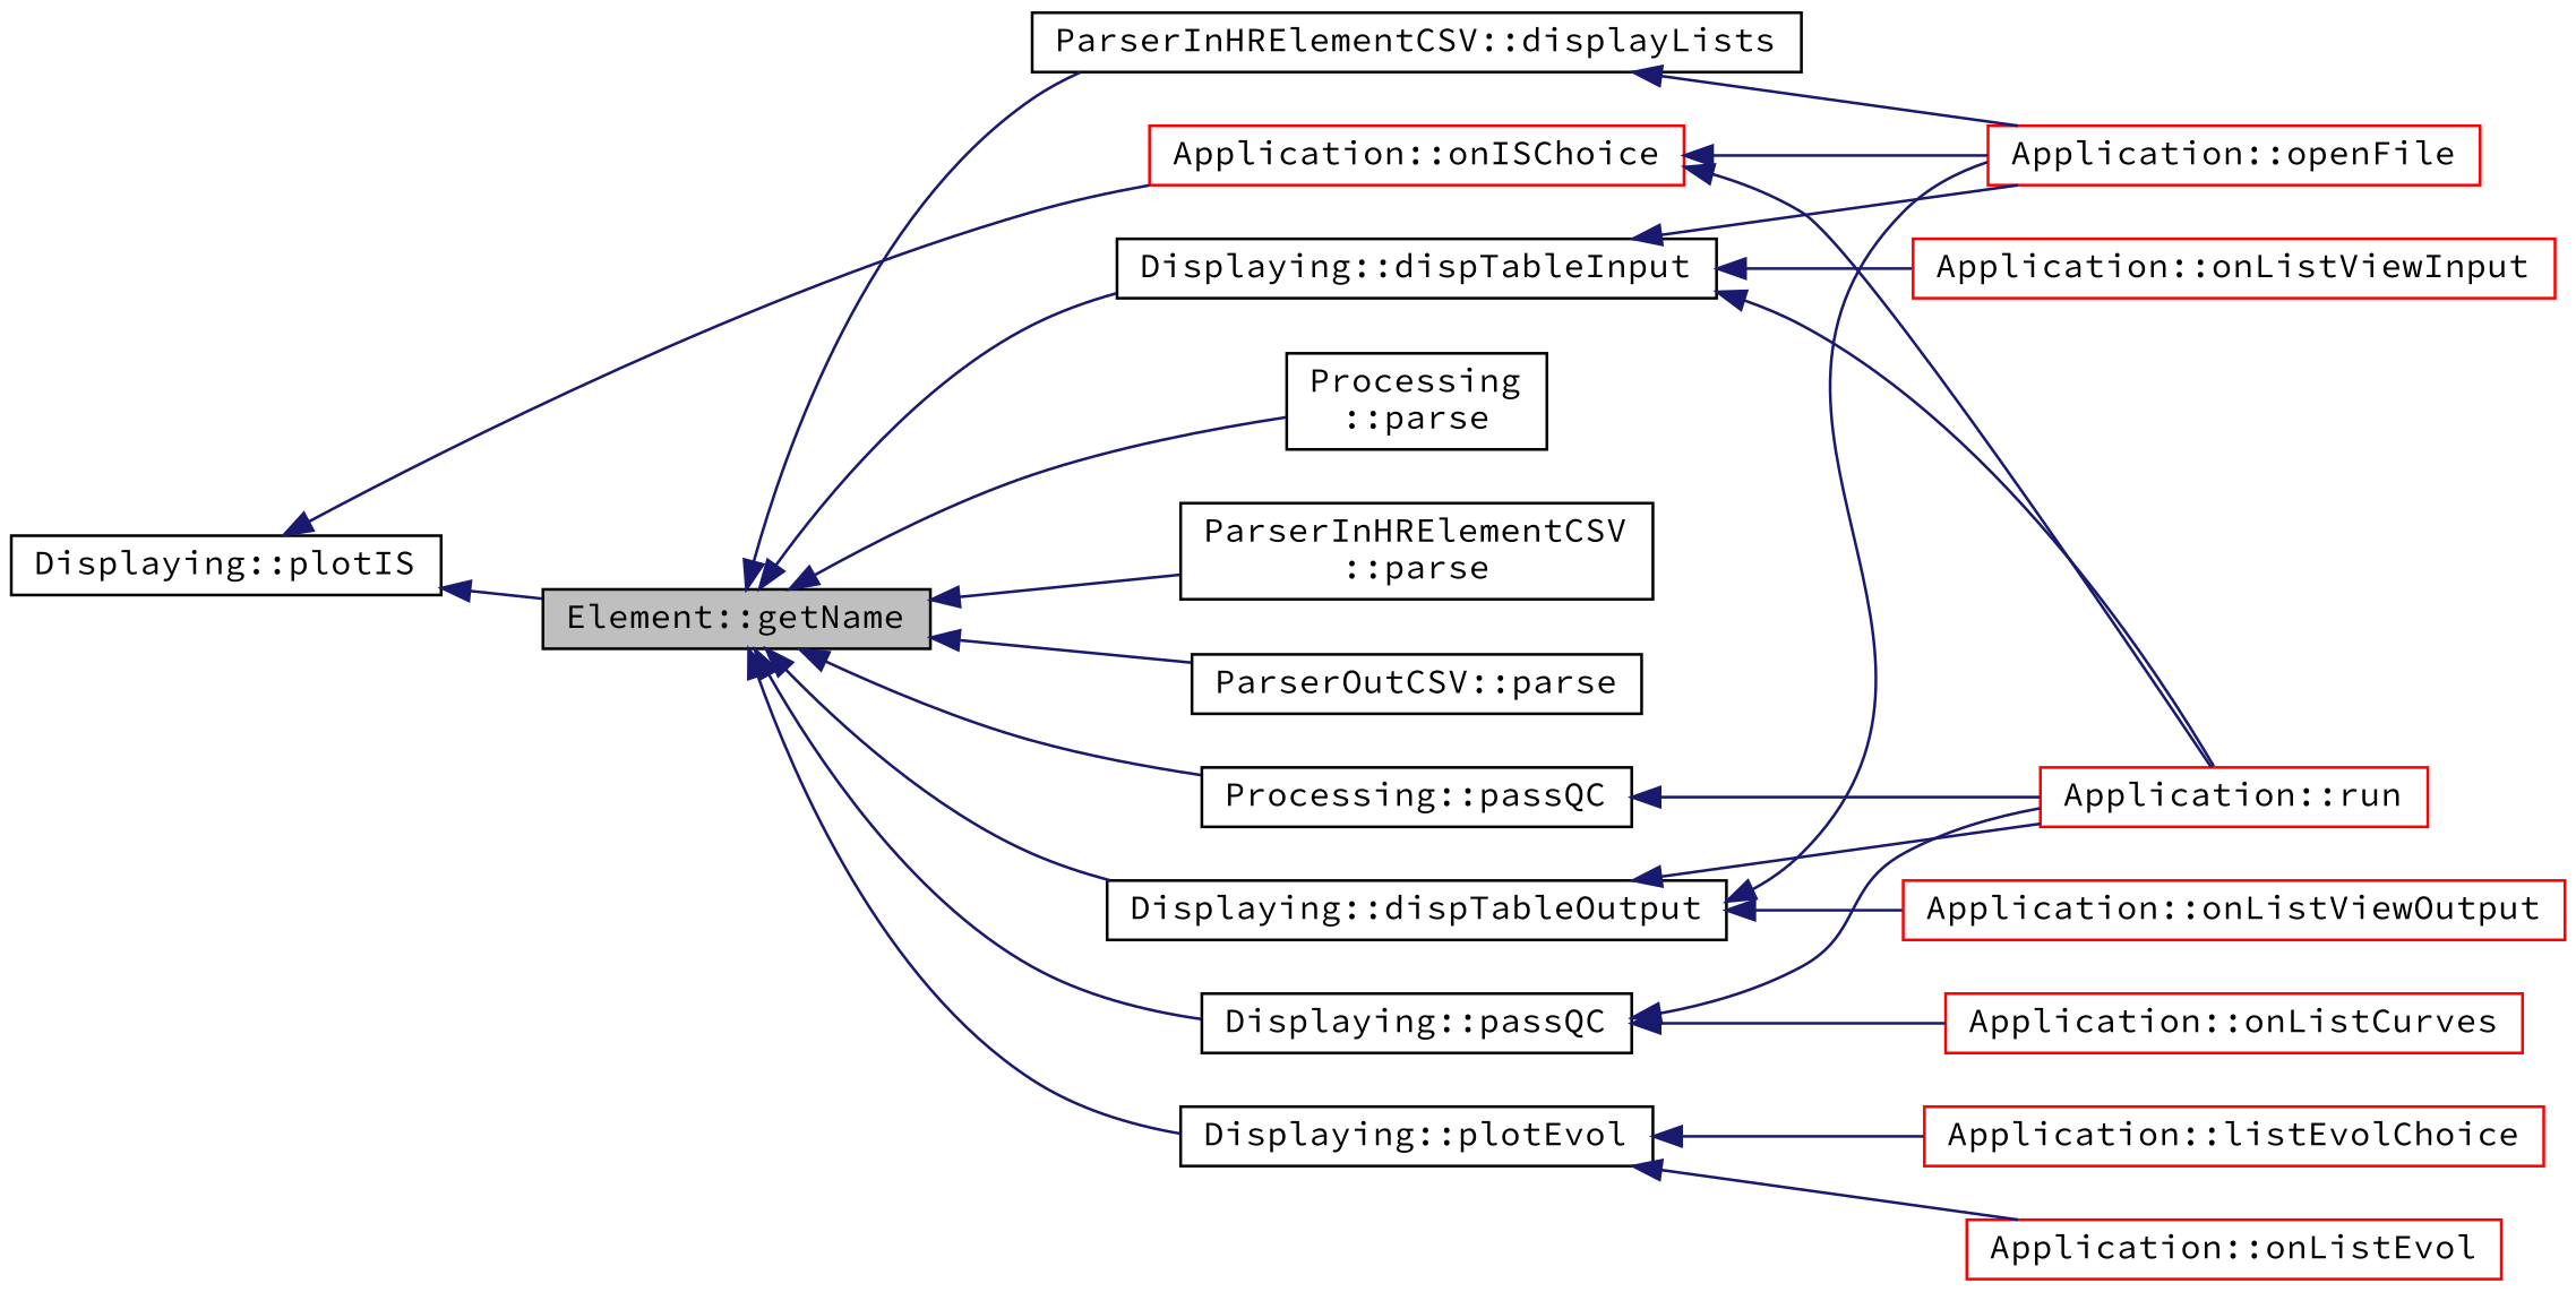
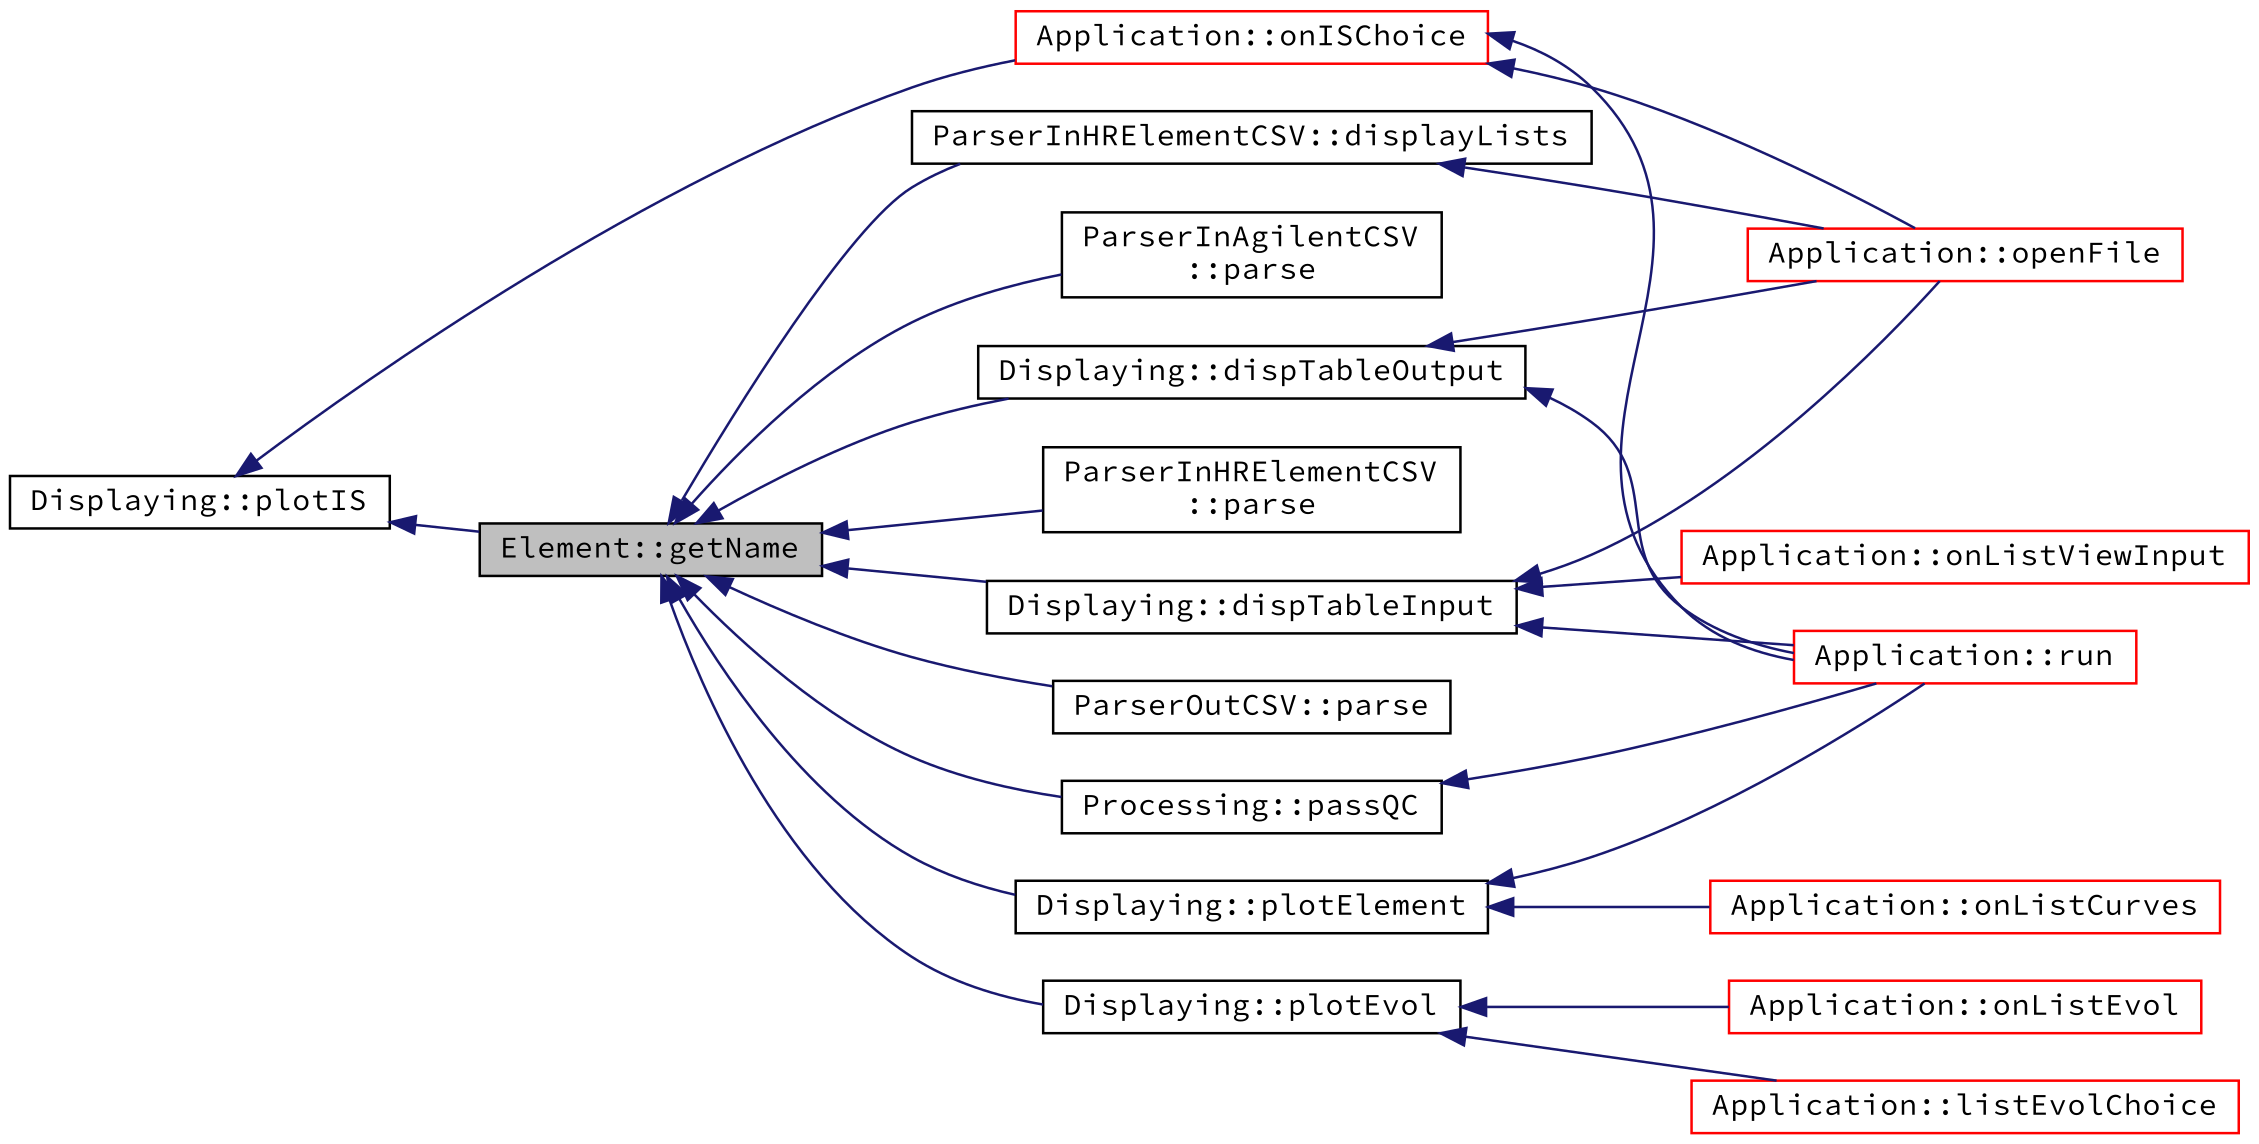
  digraph {
    fontname="Source Code Pro"
    rankdir=LR
    node [color=black fillcolor=white fontname="Source Code Pro" fontsize=12 shape=record style=filled]
    edge [color=midnightblue dir=back fontname="Source Code Pro" fontsize=12 labelfontname=Helvetica labelfontsize=12 style=solid]
    n1 [fillcolor=grey75 fontcolor=black height=0.2 label="Element::getName" width=0.4]
    n2 [height=0.2 label="Displaying::dispTableInput" width=0.4]
    n3 [height=0.2 label="Displaying::dispTableOutput" width=0.4]
    n4 [height=0.2 label="ParserInHRElementCSV::displayLists" width=0.4]
    n5 [height=0.2 label="Displaying::plotEvol" width=0.4]
-   n6 [height=0.2 label="Displaying::passQC" width=0.4]
-   n7 [height=0.2 label="Processing\l::parse" width=0.4]
+   n6 [height=0.2 label="Displaying::plotElement" width=0.4]
+   n7 [height=0.2 label="ParserInAgilentCSV\l::parse" width=0.4]
    n8 [height=0.2 label="ParserInHRElementCSV\l::parse" width=0.4]
    n9 [height=0.2 label="ParserOutCSV::parse" width=0.4]
    n10 [height=0.2 label="Processing::passQC" width=0.4]
    n11 [color=red height=0.2 label="Application::onListViewInput" width=0.4]
    n12 [color=red height=0.2 label="Application::run" width=0.4]
    n13 [color=red height=0.2 label="Application::openFile" width=0.4]
-   n14 [color=red height=0.2 label="Application::onListViewOutput" width=0.4]
    n15 [height=0.2 label="Displaying::plotIS" width=0.4]
    n16 [color=red height=0.2 label="Application::onISChoice" width=0.4]
    n17 [color=red height=0.2 label="Application::onListEvol" width=0.4]
    n18 [color=red height=0.2 label="Application::listEvolChoice" width=0.4]
    n19 [color=red height=0.2 label="Application::onListCurves" width=0.4]
    n1 -> n2
    n1 -> n3
    n1 -> n4
    n1 -> n5
    n1 -> n6
    n1 -> n7
    n1 -> n8
    n1 -> n9
    n1 -> n10
    n2 -> n11
    n2 -> n12
    n2 -> n13
    n3 -> n12
    n3 -> n13
-   n3 -> n14
    n4 -> n13
    n5 -> n17
    n5 -> n18
    n6 -> n12
    n6 -> n19
    n10 -> n12
    n15 -> n1
    n15 -> n16
    n16 -> n12
    n16 -> n13
  }
